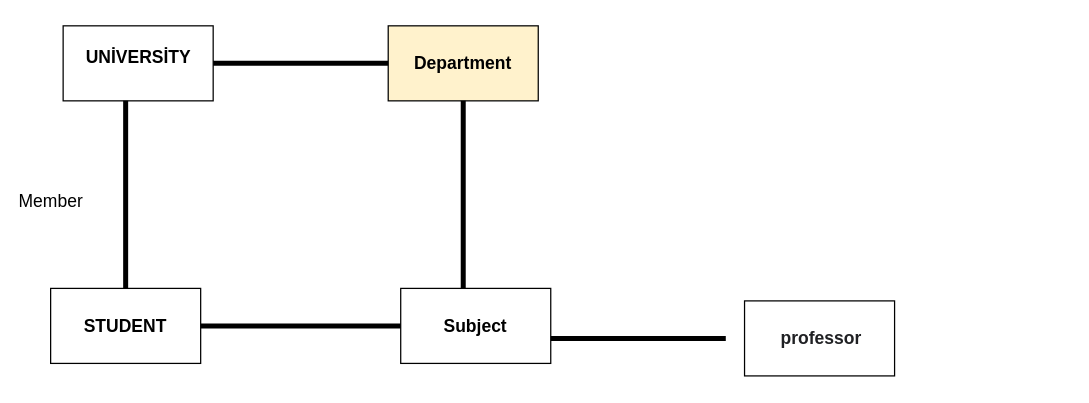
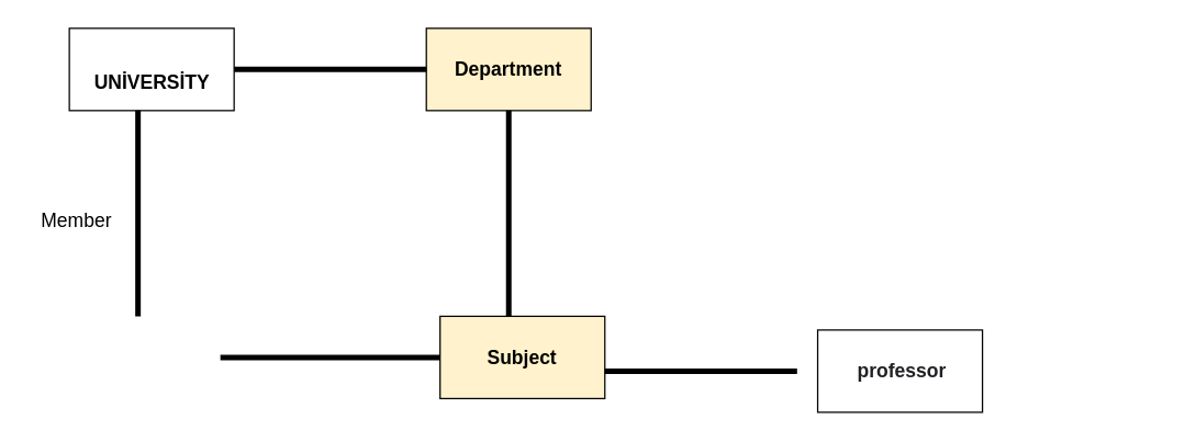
  <mxCell id="0" />
  <mxCell id="1" parent="0" />
  <mxCell id="2" value="" style="rounded=0;whiteSpace=wrap;html=1;" vertex="1" parent="1"><mxGeometry x="50" y="20" width="120" height="60" as="geometry" /></mxCell>
- <mxCell id="3" value="&lt;font style=&quot;font-size: 14px;&quot;&gt;&lt;b&gt;Subject&lt;/b&gt;&lt;/font&gt;" style="rounded=0;whiteSpace=wrap;html=1;" vertex="1" parent="1"><mxGeometry x="320" y="230" width="120" height="60" as="geometry" /></mxCell>
+ <mxCell id="3" value="&lt;font style=&quot;font-size: 14px;&quot;&gt;&lt;b&gt;Subject&lt;/b&gt;&lt;/font&gt;" style="rounded=0;whiteSpace=wrap;html=1;fillColor=#fff2cc;" vertex="1" parent="1"><mxGeometry x="320" y="230" width="120" height="60" as="geometry" /></mxCell>
  <mxCell id="4" value="&lt;pre style=&quot;text-align: justify; unicode-bidi: isolate; line-height: 36px; border: none; padding: 2px 0.14em 2px 0px; position: relative; margin-top: -2px; margin-bottom: -2px; resize: none; font-family: inherit; overflow: hidden; width: 270px; overflow-wrap: break-word; color: rgb(32, 33, 36);&quot; dir=&quot;ltr&quot; id=&quot;tw-target-text&quot; data-placeholder=&quot;Çeviri&quot; class=&quot;tw-data-text tw-text-large tw-ta&quot;&gt;&lt;span style=&quot;&quot; lang=&quot;en&quot; class=&quot;Y2IQFc&quot;&gt;&lt;font style=&quot;font-size: 14px;&quot;&gt;       &lt;b&gt;pro&lt;/b&gt;&lt;/font&gt;&lt;/span&gt;&lt;b style=&quot;font-size: 14px; font-family: inherit; background-color: initial; white-space: normal;&quot;&gt;fessor&lt;/b&gt;&lt;/pre&gt;" style="rounded=0;whiteSpace=wrap;html=1;align=left;" vertex="1" parent="1"><mxGeometry x="595" y="240" width="120" height="60" as="geometry" /></mxCell>
- <mxCell id="5" value="&lt;font style=&quot;font-size: 14px;&quot;&gt;&lt;b&gt;STUDENT&lt;/b&gt;&lt;/font&gt;" style="rounded=0;whiteSpace=wrap;html=1;" vertex="1" parent="1"><mxGeometry x="40" y="230" width="120" height="60" as="geometry" /></mxCell>
  <mxCell id="6" value="&lt;b&gt;&lt;font style=&quot;font-size: 14px;&quot;&gt;Department&lt;/font&gt;&lt;/b&gt;" style="rounded=0;whiteSpace=wrap;html=1;fillColor=#fff2cc;" vertex="1" parent="1"><mxGeometry x="310" y="20" width="120" height="60" as="geometry" /></mxCell>
  <mxCell id="7" value="" style="line;strokeWidth=4;html=1;perimeter=backbonePerimeter;points=[];outlineConnect=0;" vertex="1" parent="1"><mxGeometry x="160" y="255" width="160" height="10" as="geometry" /></mxCell>
  <mxCell id="8" value="" style="line;strokeWidth=4;html=1;perimeter=backbonePerimeter;points=[];outlineConnect=0;direction=south;" vertex="1" parent="1"><mxGeometry x="95" y="80" width="10" height="150" as="geometry" /></mxCell>
  <mxCell id="9" value="" style="line;strokeWidth=4;html=1;perimeter=backbonePerimeter;points=[];outlineConnect=0;" vertex="1" parent="1"><mxGeometry x="170" y="45" width="140" height="10" as="geometry" /></mxCell>
  <mxCell id="10" value="" style="line;strokeWidth=4;html=1;perimeter=backbonePerimeter;points=[];outlineConnect=0;direction=south;" vertex="1" parent="1"><mxGeometry x="365" y="80" width="10" height="150" as="geometry" /></mxCell>
  <mxCell id="11" value="" style="line;strokeWidth=4;html=1;perimeter=backbonePerimeter;points=[];outlineConnect=0;verticalAlign=top;align=center;" vertex="1" parent="1"><mxGeometry x="440" y="265" width="140" height="10" as="geometry" /></mxCell>
- <mxCell id="12" value="&lt;font style=&quot;font-size: 14px;&quot;&gt;UNİVERSİTY&lt;/font&gt;" style="text;html=1;align=center;verticalAlign=middle;resizable=0;points=[];autosize=1;strokeColor=none;fillColor=none;fontColor=#000000;fontStyle=1" vertex="1" parent="1"><mxGeometry x="60" y="35" width="100" height="20" as="geometry" /></mxCell>
- <mxCell id="13" value="Member" style="text;html=1;align=center;verticalAlign=middle;resizable=0;points=[];autosize=1;strokeColor=none;fillColor=none;fontSize=14;fontColor=#000000;" vertex="1" parent="1"><mxGeometry x="5" y="150" width="70" height="20" as="geometry" /></mxCell>
+ <mxCell id="12" value="&lt;font style=&quot;font-size: 14px;&quot;&gt;UNİVERSİTY&lt;/font&gt;" style="text;html=1;align=center;verticalAlign=middle;resizable=0;points=[];autosize=1;strokeColor=none;fillColor=none;fontColor=#000000;fontStyle=1" vertex="1" parent="1"><mxGeometry x="60" y="50" width="100" height="20" as="geometry" /></mxCell>
+ <mxCell id="13" value="Member" style="text;html=1;align=center;verticalAlign=middle;resizable=0;points=[];autosize=1;strokeColor=none;fillColor=none;fontSize=14;fontColor=#000000;" vertex="1" parent="1"><mxGeometry x="20" y="150" width="70" height="20" as="geometry" /></mxCell>
